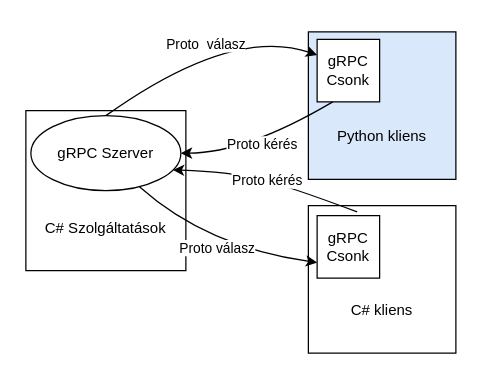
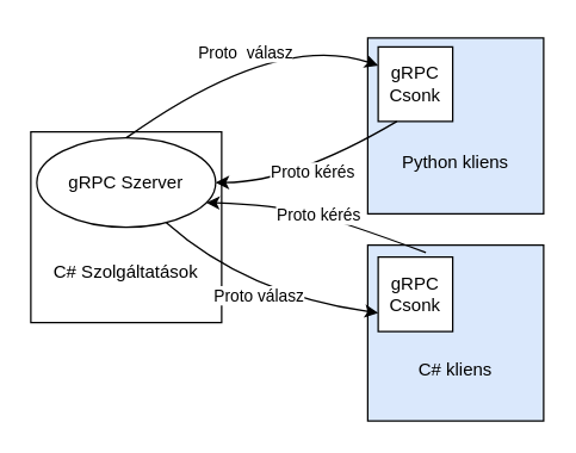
  <mxCell id="0" />
  <mxCell id="1" parent="0" />
  <mxCell id="2" value="Python kliens" style="whiteSpace=wrap;html=1;aspect=fixed;spacingTop=50;fillColor=#dae8fc;" vertex="1" parent="1"><mxGeometry x="246" y="25" width="118" height="118" as="geometry" /></mxCell>
- <mxCell id="3" value="C# kliens" style="whiteSpace=wrap;html=1;aspect=fixed;spacingTop=50;" vertex="1" parent="1"><mxGeometry x="246" y="164" width="118" height="118" as="geometry" /></mxCell>
+ <mxCell id="3" value="C# kliens" style="whiteSpace=wrap;html=1;aspect=fixed;spacingTop=50;fillColor=#dae8fc;" vertex="1" parent="1"><mxGeometry x="246" y="164" width="118" height="118" as="geometry" /></mxCell>
  <mxCell id="4" value="C# Szolgáltatások" style="whiteSpace=wrap;html=1;aspect=fixed;spacingTop=60;" vertex="1" parent="1"><mxGeometry x="20" y="88" width="128" height="128" as="geometry" /></mxCell>
  <mxCell id="5" value="gRPC Szerver" style="ellipse;whiteSpace=wrap;html=1;" vertex="1" parent="1"><mxGeometry x="24" y="92" width="120" height="60" as="geometry" /></mxCell>
  <mxCell id="6" value="gRPC&lt;br&gt;Csonk" style="whiteSpace=wrap;html=1;aspect=fixed;" vertex="1" parent="1"><mxGeometry x="253" y="31" width="50" height="50" as="geometry" /></mxCell>
  <mxCell id="7" value="gRPC&lt;br&gt;Csonk" style="whiteSpace=wrap;html=1;aspect=fixed;" vertex="1" parent="1"><mxGeometry x="253" y="172" width="50" height="50" as="geometry" /></mxCell>
  <mxCell id="8" value="Proto&amp;nbsp; válasz" style="curved=1;endArrow=classic;html=1;exitX=0.5;exitY=0;exitDx=0;exitDy=0;entryX=0;entryY=0.25;entryDx=0;entryDy=0;" edge="1" parent="1" source="5" target="6"><mxGeometry width="50" height="50" relative="1" as="geometry"><mxPoint x="172" y="85" as="sourcePoint" /><mxPoint x="222" y="35" as="targetPoint" /><Array as="points"><mxPoint x="185" y="20" /></Array></mxGeometry></mxCell>
  <mxCell id="9" value="Proto válasz" style="curved=1;endArrow=classic;html=1;exitX=0.75;exitY=1;exitDx=0;exitDy=0;entryX=0;entryY=0.75;entryDx=0;entryDy=0;" edge="1" parent="1" source="5" target="7"><mxGeometry width="50" height="50" relative="1" as="geometry"><mxPoint x="130" y="284" as="sourcePoint" /><mxPoint x="180" y="234" as="targetPoint" /><Array as="points"><mxPoint x="165" y="197" /></Array></mxGeometry></mxCell>
  <mxCell id="10" value="Proto kérés" style="curved=1;endArrow=classic;html=1;exitX=0.64;exitY=-0.06;exitDx=0;exitDy=0;exitPerimeter=0;entryX=1;entryY=0.75;entryDx=0;entryDy=0;" edge="1" parent="1" source="7" target="5"><mxGeometry width="50" height="50" relative="1" as="geometry"><mxPoint x="150" y="277" as="sourcePoint" /><mxPoint x="200" y="227" as="targetPoint" /><Array as="points"><mxPoint x="229" y="148" /><mxPoint x="183" y="137" /></Array></mxGeometry></mxCell>
  <mxCell id="11" value="Proto kérés&lt;br&gt;" style="curved=1;endArrow=classic;html=1;exitX=0.25;exitY=1;exitDx=0;exitDy=0;entryX=1;entryY=0.5;entryDx=0;entryDy=0;" edge="1" parent="1" source="6" target="5"><mxGeometry width="50" height="50" relative="1" as="geometry"><mxPoint x="152" y="296" as="sourcePoint" /><mxPoint x="202" y="246" as="targetPoint" /><Array as="points"><mxPoint x="196" y="122" /></Array></mxGeometry></mxCell>
